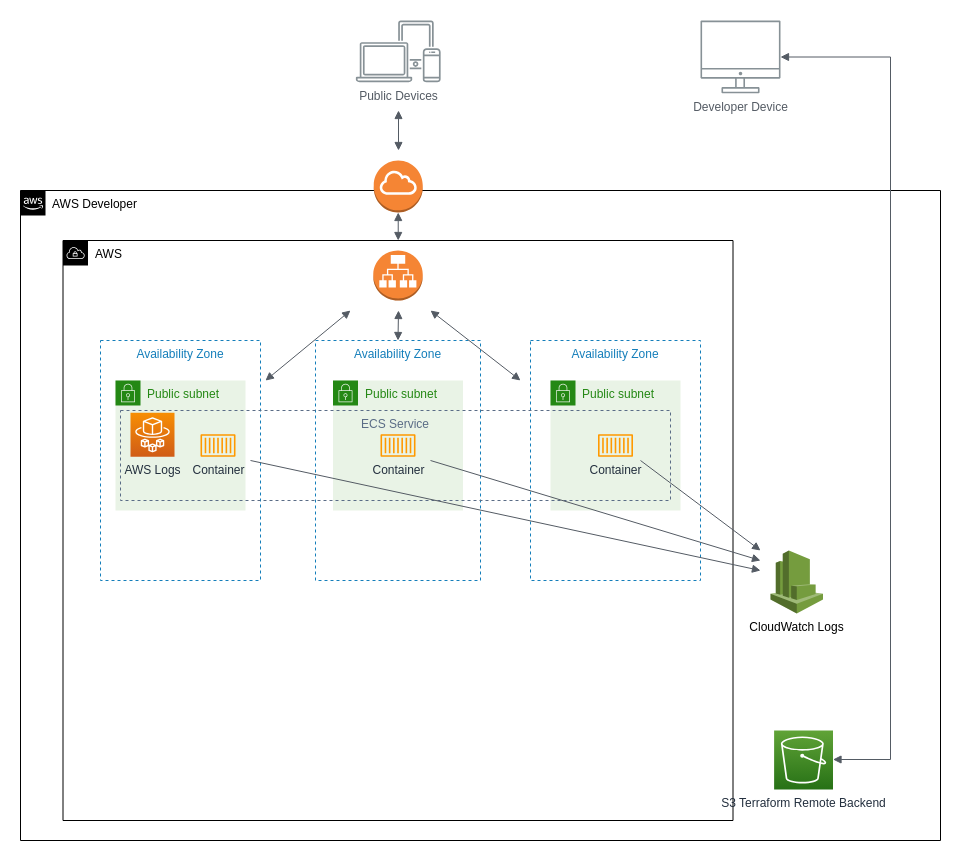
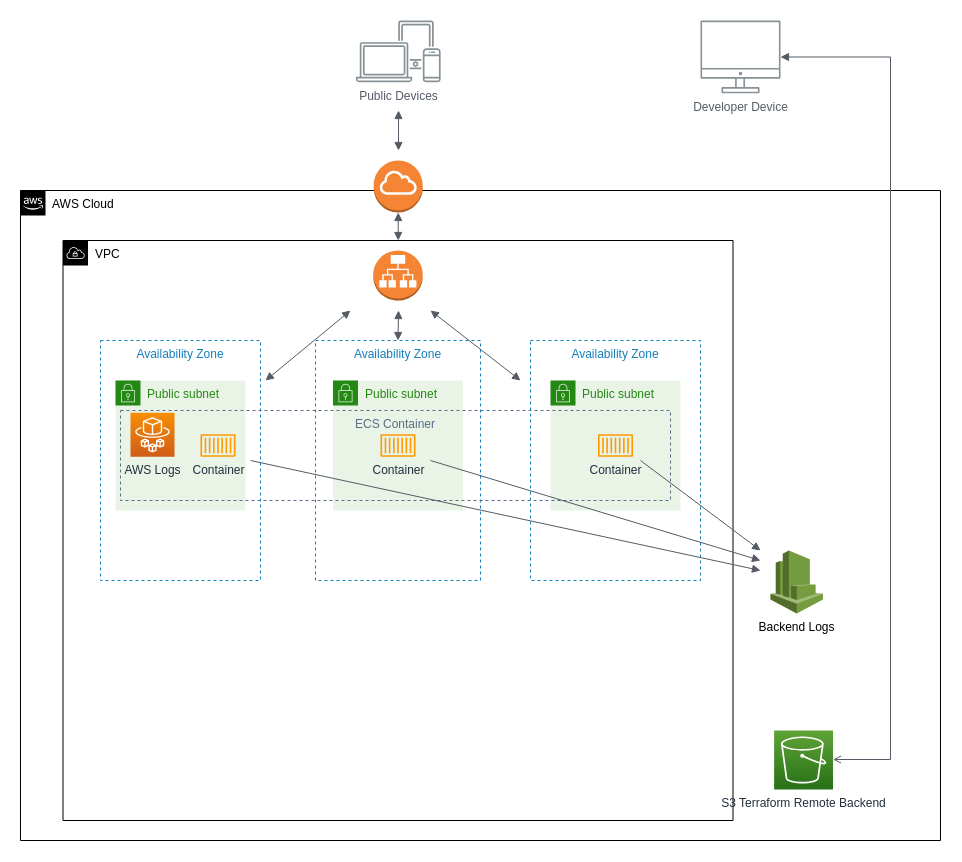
  <mxCell id="0" />
  <mxCell id="1" parent="0" />
- <mxCell id="2" value="AWS Developer" style="points=[[0,0],[0.25,0],[0.5,0],[0.75,0],[1,0],[1,0.25],[1,0.5],[1,0.75],[1,1],[0.75,1],[0.5,1],[0.25,1],[0,1],[0,0.75],[0,0.5],[0,0.25]];outlineConnect=0;html=1;whiteSpace=wrap;fontSize=12;fontStyle=0;shape=mxgraph.aws4.group;grIcon=mxgraph.aws4.group_aws_cloud_alt;verticalAlign=top;align=left;spacingLeft=30;dashed=0;" parent="1" vertex="1"><mxGeometry x="20" y="190" width="920" height="650" as="geometry" /></mxCell>
- <mxCell id="3" value="AWS" style="points=[[0,0],[0.25,0],[0.5,0],[0.75,0],[1,0],[1,0.25],[1,0.5],[1,0.75],[1,1],[0.75,1],[0.5,1],[0.25,1],[0,1],[0,0.75],[0,0.5],[0,0.25]];outlineConnect=0;html=1;whiteSpace=wrap;fontSize=12;fontStyle=0;shape=mxgraph.aws4.group;grIcon=mxgraph.aws4.group_vpc;verticalAlign=top;align=left;spacingLeft=30;dashed=0;" parent="1" vertex="1"><mxGeometry x="62.5" y="240" width="670" height="580" as="geometry" /></mxCell>
+ <mxCell id="2" value="AWS Cloud" style="points=[[0,0],[0.25,0],[0.5,0],[0.75,0],[1,0],[1,0.25],[1,0.5],[1,0.75],[1,1],[0.75,1],[0.5,1],[0.25,1],[0,1],[0,0.75],[0,0.5],[0,0.25]];outlineConnect=0;html=1;whiteSpace=wrap;fontSize=12;fontStyle=0;shape=mxgraph.aws4.group;grIcon=mxgraph.aws4.group_aws_cloud_alt;verticalAlign=top;align=left;spacingLeft=30;dashed=0;" parent="1" vertex="1"><mxGeometry x="20" y="190" width="920" height="650" as="geometry" /></mxCell>
+ <mxCell id="3" value="VPC" style="points=[[0,0],[0.25,0],[0.5,0],[0.75,0],[1,0],[1,0.25],[1,0.5],[1,0.75],[1,1],[0.75,1],[0.5,1],[0.25,1],[0,1],[0,0.75],[0,0.5],[0,0.25]];outlineConnect=0;html=1;whiteSpace=wrap;fontSize=12;fontStyle=0;shape=mxgraph.aws4.group;grIcon=mxgraph.aws4.group_vpc;verticalAlign=top;align=left;spacingLeft=30;dashed=0;" parent="1" vertex="1"><mxGeometry x="62.5" y="240" width="670" height="580" as="geometry" /></mxCell>
  <mxCell id="4" value="Availability Zone" style="fillColor=none;strokeColor=#147EBA;dashed=1;verticalAlign=top;fontStyle=0;fontColor=#147EBA;" parent="1" vertex="1"><mxGeometry x="100" y="340" width="160" height="240" as="geometry" /></mxCell>
  <mxCell id="5" value="Availability Zone" style="fillColor=none;strokeColor=#147EBA;dashed=1;verticalAlign=top;fontStyle=0;fontColor=#147EBA;" parent="1" vertex="1"><mxGeometry x="315" y="340" width="165" height="240" as="geometry" /></mxCell>
  <mxCell id="6" value="Availability Zone" style="fillColor=none;strokeColor=#147EBA;dashed=1;verticalAlign=top;fontStyle=0;fontColor=#147EBA;" parent="1" vertex="1"><mxGeometry x="530" y="340" width="170" height="240" as="geometry" /></mxCell>
  <mxCell id="7" value="Public subnet" style="points=[[0,0],[0.25,0],[0.5,0],[0.75,0],[1,0],[1,0.25],[1,0.5],[1,0.75],[1,1],[0.75,1],[0.5,1],[0.25,1],[0,1],[0,0.75],[0,0.5],[0,0.25]];outlineConnect=0;gradientColor=none;html=1;whiteSpace=wrap;fontSize=12;fontStyle=0;shape=mxgraph.aws4.group;grIcon=mxgraph.aws4.group_security_group;grStroke=0;strokeColor=#248814;fillColor=#E9F3E6;verticalAlign=top;align=left;spacingLeft=30;fontColor=#248814;dashed=0;" parent="1" vertex="1"><mxGeometry x="115" y="380" width="130" height="130" as="geometry" /></mxCell>
  <mxCell id="8" value="Public subnet" style="points=[[0,0],[0.25,0],[0.5,0],[0.75,0],[1,0],[1,0.25],[1,0.5],[1,0.75],[1,1],[0.75,1],[0.5,1],[0.25,1],[0,1],[0,0.75],[0,0.5],[0,0.25]];outlineConnect=0;gradientColor=none;html=1;whiteSpace=wrap;fontSize=12;fontStyle=0;shape=mxgraph.aws4.group;grIcon=mxgraph.aws4.group_security_group;grStroke=0;strokeColor=#248814;fillColor=#E9F3E6;verticalAlign=top;align=left;spacingLeft=30;fontColor=#248814;dashed=0;" parent="1" vertex="1"><mxGeometry x="332.5" y="380" width="130" height="130" as="geometry" /></mxCell>
  <mxCell id="9" value="Public subnet" style="points=[[0,0],[0.25,0],[0.5,0],[0.75,0],[1,0],[1,0.25],[1,0.5],[1,0.75],[1,1],[0.75,1],[0.5,1],[0.25,1],[0,1],[0,0.75],[0,0.5],[0,0.25]];outlineConnect=0;gradientColor=none;html=1;whiteSpace=wrap;fontSize=12;fontStyle=0;shape=mxgraph.aws4.group;grIcon=mxgraph.aws4.group_security_group;grStroke=0;strokeColor=#248814;fillColor=#E9F3E6;verticalAlign=top;align=left;spacingLeft=30;fontColor=#248814;dashed=0;" parent="1" vertex="1"><mxGeometry x="550" y="380" width="130" height="130" as="geometry" /></mxCell>
  <mxCell id="10" value="" style="outlineConnect=0;dashed=0;verticalLabelPosition=bottom;verticalAlign=top;align=center;html=1;shape=mxgraph.aws3.application_load_balancer;fillColor=#F58534;gradientColor=none;" parent="1" vertex="1"><mxGeometry x="372.75" y="250" width="49.5" height="50" as="geometry" /></mxCell>
  <mxCell id="11" value="" style="outlineConnect=0;dashed=0;verticalLabelPosition=bottom;verticalAlign=top;align=center;html=1;shape=mxgraph.aws3.internet_gateway;fillColor=#F58534;gradientColor=none;" parent="1" vertex="1"><mxGeometry x="373.25" y="160" width="49" height="52" as="geometry" /></mxCell>
  <mxCell id="12" value="&lt;div&gt;AWS Logs&lt;/div&gt;" style="sketch=0;points=[[0,0,0],[0.25,0,0],[0.5,0,0],[0.75,0,0],[1,0,0],[0,1,0],[0.25,1,0],[0.5,1,0],[0.75,1,0],[1,1,0],[0,0.25,0],[0,0.5,0],[0,0.75,0],[1,0.25,0],[1,0.5,0],[1,0.75,0]];outlineConnect=0;fontColor=#232F3E;gradientColor=#F78E04;gradientDirection=north;fillColor=#D05C17;strokeColor=#ffffff;dashed=0;verticalLabelPosition=bottom;verticalAlign=top;align=center;html=1;fontSize=12;fontStyle=0;aspect=fixed;shape=mxgraph.aws4.resourceIcon;resIcon=mxgraph.aws4.fargate;" parent="1" vertex="1"><mxGeometry x="130" y="412.3" width="44" height="44" as="geometry" /></mxCell>
- <mxCell id="13" value="CloudWatch Logs" style="outlineConnect=0;dashed=0;verticalLabelPosition=bottom;verticalAlign=top;align=center;html=1;shape=mxgraph.aws3.cloudwatch;fillColor=#759C3E;gradientColor=none;" parent="1" vertex="1"><mxGeometry x="770" y="550" width="52.5" height="63" as="geometry" /></mxCell>
+ <mxCell id="13" value="Backend Logs" style="outlineConnect=0;dashed=0;verticalLabelPosition=bottom;verticalAlign=top;align=center;html=1;shape=mxgraph.aws3.cloudwatch;fillColor=#759C3E;gradientColor=none;" parent="1" vertex="1"><mxGeometry x="770" y="550" width="52.5" height="63" as="geometry" /></mxCell>
  <mxCell id="14" value="" style="html=1;endArrow=block;elbow=vertical;startArrow=block;startFill=1;endFill=1;strokeColor=#545B64;rounded=0;exitX=1.031;exitY=0.167;exitDx=0;exitDy=0;exitPerimeter=0;" parent="1" source="4" edge="1"><mxGeometry width="100" relative="1" as="geometry"><mxPoint x="250" y="390" as="sourcePoint" /><mxPoint x="350" y="310" as="targetPoint" /></mxGeometry></mxCell>
  <mxCell id="15" value="" style="html=1;endArrow=block;elbow=vertical;startArrow=block;startFill=1;endFill=1;strokeColor=#545B64;rounded=0;exitX=0.5;exitY=0;exitDx=0;exitDy=0;" parent="1" source="5" edge="1"><mxGeometry width="100" relative="1" as="geometry"><mxPoint x="384" y="330" as="sourcePoint" /><mxPoint x="398" y="310" as="targetPoint" /></mxGeometry></mxCell>
- <mxCell id="16" value="ECS Service" style="fillColor=none;strokeColor=#5A6C86;dashed=1;verticalAlign=top;fontStyle=0;fontColor=#5A6C86;" parent="1" vertex="1"><mxGeometry x="120" y="410" width="550" height="90" as="geometry" /></mxCell>
+ <mxCell id="16" value="ECS Container" style="fillColor=none;strokeColor=#5A6C86;dashed=1;verticalAlign=top;fontStyle=0;fontColor=#5A6C86;" parent="1" vertex="1"><mxGeometry x="120" y="410" width="550" height="90" as="geometry" /></mxCell>
  <mxCell id="17" value="" style="html=1;endArrow=block;elbow=vertical;startArrow=block;startFill=1;endFill=1;strokeColor=#545B64;rounded=0;" parent="1" edge="1"><mxGeometry width="100" relative="1" as="geometry"><mxPoint x="520" y="380" as="sourcePoint" /><mxPoint x="430" y="310" as="targetPoint" /></mxGeometry></mxCell>
  <mxCell id="18" value="S3 Terraform Remote Backend" style="sketch=0;points=[[0,0,0],[0.25,0,0],[0.5,0,0],[0.75,0,0],[1,0,0],[0,1,0],[0.25,1,0],[0.5,1,0],[0.75,1,0],[1,1,0],[0,0.25,0],[0,0.5,0],[0,0.75,0],[1,0.25,0],[1,0.5,0],[1,0.75,0]];outlineConnect=0;fontColor=#232F3E;gradientColor=#60A337;gradientDirection=north;fillColor=#277116;strokeColor=#ffffff;dashed=0;verticalLabelPosition=bottom;verticalAlign=top;align=center;html=1;fontSize=12;fontStyle=0;aspect=fixed;shape=mxgraph.aws4.resourceIcon;resIcon=mxgraph.aws4.s3;" parent="1" vertex="1"><mxGeometry x="773.62" y="730" width="58.88" height="58.88" as="geometry" /></mxCell>
  <mxCell id="19" value="Public Devices" style="sketch=0;outlineConnect=0;gradientColor=none;fontColor=#545B64;strokeColor=none;fillColor=#879196;dashed=0;verticalLabelPosition=bottom;verticalAlign=top;align=center;html=1;fontSize=12;fontStyle=0;aspect=fixed;shape=mxgraph.aws4.illustration_devices;pointerEvents=1" vertex="1" parent="1"><mxGeometry x="355.38" y="20" width="84.75" height="61.87" as="geometry" /></mxCell>
  <mxCell id="20" value="&lt;div&gt;Developer Device&lt;/div&gt;" style="sketch=0;outlineConnect=0;gradientColor=none;fontColor=#545B64;strokeColor=none;fillColor=#879196;dashed=0;verticalLabelPosition=bottom;verticalAlign=top;align=center;html=1;fontSize=12;fontStyle=0;aspect=fixed;shape=mxgraph.aws4.illustration_desktop;pointerEvents=1" vertex="1" parent="1"><mxGeometry x="700" y="20" width="80" height="72.8" as="geometry" /></mxCell>
- <mxCell id="21" value="" style="edgeStyle=orthogonalEdgeStyle;html=1;endArrow=block;elbow=vertical;startArrow=block;startFill=1;endFill=1;strokeColor=#545B64;rounded=0;" edge="1" parent="1" source="20" target="18"><mxGeometry width="100" relative="1" as="geometry"><mxPoint x="650" y="55.81" as="sourcePoint" /><mxPoint x="750" y="55.81" as="targetPoint" /><Array as="points"><mxPoint x="890" y="56" /><mxPoint x="890" y="759" /></Array></mxGeometry></mxCell>
+ <mxCell id="21" value="" style="edgeStyle=orthogonalEdgeStyle;html=1;endArrow=open;elbow=vertical;startArrow=block;startFill=1;endFill=1;strokeColor=#545B64;rounded=0;" edge="1" parent="1" source="20" target="18"><mxGeometry width="100" relative="1" as="geometry"><mxPoint x="650" y="55.81" as="sourcePoint" /><mxPoint x="750" y="55.81" as="targetPoint" /><Array as="points"><mxPoint x="890" y="56" /><mxPoint x="890" y="759" /></Array></mxGeometry></mxCell>
  <mxCell id="22" value="" style="html=1;endArrow=block;elbow=vertical;startArrow=block;startFill=1;endFill=1;strokeColor=#545B64;rounded=0;" edge="1" parent="1" source="11" target="3"><mxGeometry width="100" relative="1" as="geometry"><mxPoint x="470" y="300" as="sourcePoint" /><mxPoint x="570" y="300" as="targetPoint" /></mxGeometry></mxCell>
  <mxCell id="23" value="" style="edgeStyle=orthogonalEdgeStyle;html=1;endArrow=block;elbow=vertical;startArrow=block;startFill=1;endFill=1;strokeColor=#545B64;rounded=0;" edge="1" parent="1"><mxGeometry width="100" relative="1" as="geometry"><mxPoint x="398" y="150" as="sourcePoint" /><mxPoint x="398" y="110" as="targetPoint" /></mxGeometry></mxCell>
  <mxCell id="24" value="Container" style="sketch=0;outlineConnect=0;fontColor=#232F3E;gradientColor=none;fillColor=#FF9900;strokeColor=none;dashed=0;verticalLabelPosition=bottom;verticalAlign=top;align=center;html=1;fontSize=12;fontStyle=0;aspect=fixed;pointerEvents=1;shape=mxgraph.aws4.container_1;" parent="1" vertex="1"><mxGeometry x="200" y="433.7" width="35" height="22.6" as="geometry" /></mxCell>
  <mxCell id="25" value="Container" style="sketch=0;outlineConnect=0;fontColor=#232F3E;gradientColor=none;fillColor=#FF9900;strokeColor=none;dashed=0;verticalLabelPosition=bottom;verticalAlign=top;align=center;html=1;fontSize=12;fontStyle=0;aspect=fixed;pointerEvents=1;shape=mxgraph.aws4.container_1;" parent="1" vertex="1"><mxGeometry x="380" y="433.7" width="35" height="22.6" as="geometry" /></mxCell>
  <mxCell id="26" value="Container" style="sketch=0;outlineConnect=0;fontColor=#232F3E;gradientColor=none;fillColor=#FF9900;strokeColor=none;dashed=0;verticalLabelPosition=bottom;verticalAlign=top;align=center;html=1;fontSize=12;fontStyle=0;aspect=fixed;pointerEvents=1;shape=mxgraph.aws4.container_1;" parent="1" vertex="1"><mxGeometry x="597.5" y="433.7" width="35" height="22.6" as="geometry" /></mxCell>
  <mxCell id="27" value="" style="html=1;endArrow=block;elbow=vertical;startArrow=none;endFill=1;strokeColor=#545B64;rounded=0;" edge="1" parent="1"><mxGeometry width="100" relative="1" as="geometry"><mxPoint x="250" y="460" as="sourcePoint" /><mxPoint x="760" y="570" as="targetPoint" /></mxGeometry></mxCell>
  <mxCell id="28" value="" style="html=1;endArrow=block;elbow=vertical;startArrow=none;endFill=1;strokeColor=#545B64;rounded=0;" edge="1" parent="1"><mxGeometry width="100" relative="1" as="geometry"><mxPoint x="430" y="460" as="sourcePoint" /><mxPoint x="760" y="560" as="targetPoint" /></mxGeometry></mxCell>
  <mxCell id="29" value="" style="html=1;endArrow=block;elbow=vertical;startArrow=none;endFill=1;strokeColor=#545B64;rounded=0;" edge="1" parent="1"><mxGeometry width="100" relative="1" as="geometry"><mxPoint x="640" y="460" as="sourcePoint" /><mxPoint x="760" y="550" as="targetPoint" /></mxGeometry></mxCell>
